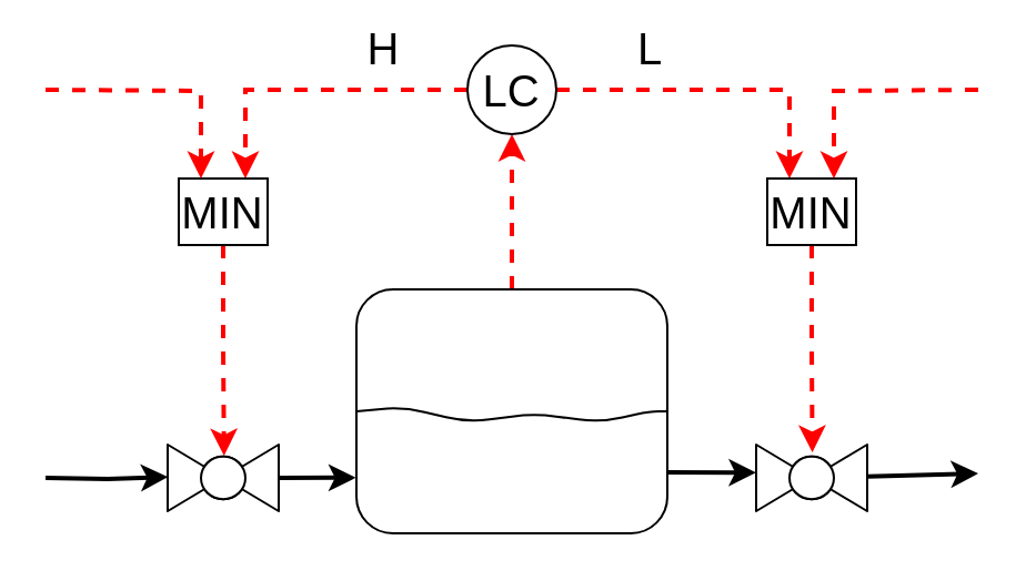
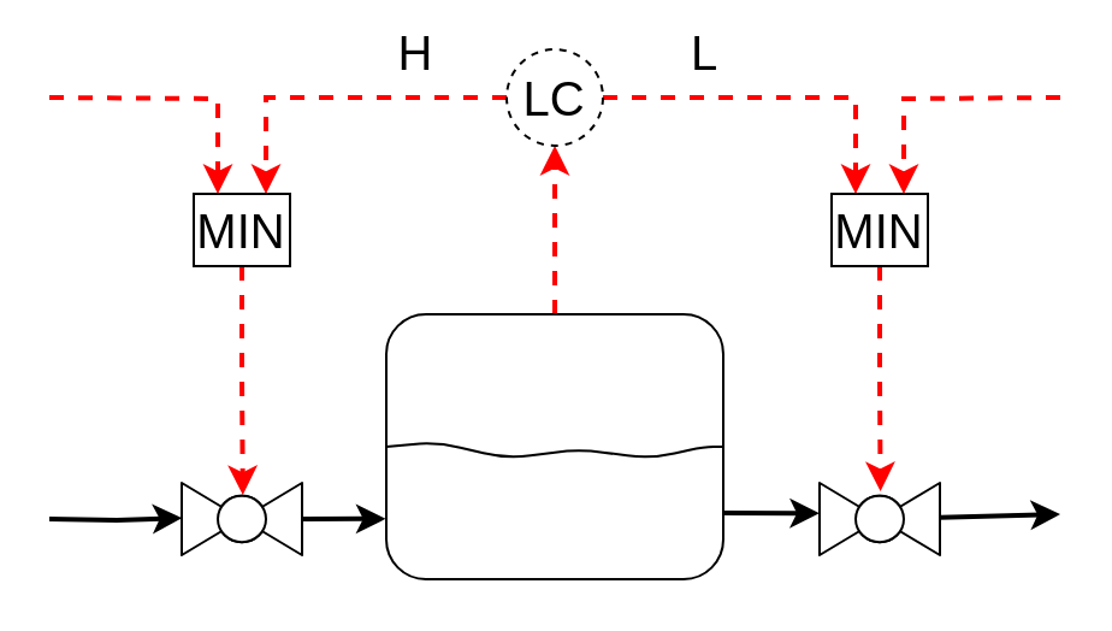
  <mxCell id="0" />
  <mxCell id="1" parent="0" />
  <mxCell id="2" style="edgeStyle=orthogonalEdgeStyle;rounded=0;html=1;entryX=0.5;entryY=1;entryDx=0;entryDy=0;dashed=1;strokeColor=#FF0000;fontSize=20;strokeWidth=2;" parent="1" source="4" target="10" edge="1"><mxGeometry relative="1" as="geometry" /></mxCell>
  <mxCell id="3" style="edgeStyle=none;html=1;entryX=-0.001;entryY=0.422;entryDx=0;entryDy=0;entryPerimeter=0;strokeWidth=2;exitX=1;exitY=0.75;exitDx=0;exitDy=0;fontSize=20;" parent="1" source="4" target="16" edge="1"><mxGeometry relative="1" as="geometry" /></mxCell>
  <mxCell id="4" value="" style="rounded=1;whiteSpace=wrap;html=1;fontSize=20;" parent="1" vertex="1"><mxGeometry x="160" y="130" width="140" height="110" as="geometry" /></mxCell>
  <mxCell id="5" value="" style="endArrow=none;html=1;exitX=0;exitY=0.5;exitDx=0;exitDy=0;entryX=1;entryY=0.5;entryDx=0;entryDy=0;strokeWidth=1;fontSize=20;" parent="1" source="4" target="4" edge="1"><mxGeometry width="50" height="50" relative="1" as="geometry"><mxPoint x="130" y="187" as="sourcePoint" /><mxPoint x="310" y="190" as="targetPoint" /><Array as="points"><mxPoint x="181" y="183" /><mxPoint x="210" y="190" /><mxPoint x="240" y="186" /><mxPoint x="270" y="190" /><mxPoint x="292" y="185" /></Array></mxGeometry></mxCell>
  <mxCell id="6" style="edgeStyle=orthogonalEdgeStyle;rounded=0;html=1;entryX=0.75;entryY=0;entryDx=0;entryDy=0;dashed=1;strokeColor=#FF0000;exitX=0;exitY=0.5;exitDx=0;exitDy=0;fontSize=20;strokeWidth=2;" parent="1" source="10" target="12" edge="1"><mxGeometry relative="1" as="geometry"><mxPoint x="150" y="40" as="sourcePoint" /></mxGeometry></mxCell>
  <mxCell id="7" value="H" style="edgeLabel;html=1;align=center;verticalAlign=middle;resizable=0;points=[];fontSize=20;" vertex="1" connectable="0" parent="6"><mxGeometry x="0.035" relative="1" as="geometry"><mxPoint x="33" y="-20" as="offset" /></mxGeometry></mxCell>
  <mxCell id="8" style="edgeStyle=orthogonalEdgeStyle;rounded=0;html=1;entryX=0.25;entryY=0;entryDx=0;entryDy=0;dashed=1;strokeColor=#FF0000;fontSize=20;strokeWidth=2;" parent="1" source="10" target="18" edge="1"><mxGeometry relative="1" as="geometry" /></mxCell>
  <mxCell id="9" value="L" style="edgeLabel;html=1;align=center;verticalAlign=middle;resizable=0;points=[];fontSize=20;" vertex="1" connectable="0" parent="8"><mxGeometry x="-0.013" y="1" relative="1" as="geometry"><mxPoint x="-31" y="-19" as="offset" /></mxGeometry></mxCell>
- <mxCell id="10" value="LC" style="ellipse;whiteSpace=wrap;html=1;fontSize=20;" parent="1" vertex="1"><mxGeometry x="210" y="20" width="40" height="40" as="geometry" /></mxCell>
+ <mxCell id="10" value="LC" style="ellipse;whiteSpace=wrap;html=1;fontSize=20;dashed=1;" parent="1" vertex="1"><mxGeometry x="210" y="20" width="40" height="40" as="geometry" /></mxCell>
  <mxCell id="11" style="edgeStyle=orthogonalEdgeStyle;rounded=0;html=1;entryX=0.508;entryY=0.167;entryDx=0;entryDy=0;entryPerimeter=0;dashed=1;strokeColor=#FF0000;fontSize=20;strokeWidth=2;" parent="1" source="12" target="14" edge="1"><mxGeometry relative="1" as="geometry"><mxPoint x="100" y="158.2" as="targetPoint" /></mxGeometry></mxCell>
  <mxCell id="12" value="MIN" style="rounded=0;whiteSpace=wrap;html=1;fontSize=20;" parent="1" vertex="1"><mxGeometry x="80" y="80" width="40" height="30" as="geometry" /></mxCell>
  <mxCell id="13" style="edgeStyle=none;html=1;entryX=-0.002;entryY=0.772;entryDx=0;entryDy=0;strokeWidth=2;entryPerimeter=0;fontSize=20;" parent="1" source="14" target="4" edge="1"><mxGeometry relative="1" as="geometry" /></mxCell>
  <mxCell id="14" value="" style="verticalLabelPosition=bottom;align=center;html=1;verticalAlign=top;pointerEvents=1;dashed=0;shape=mxgraph.pid2valves.valve;valveType=ball;fontSize=20;" parent="1" vertex="1"><mxGeometry x="75" y="200" width="50" height="30" as="geometry" /></mxCell>
  <mxCell id="15" style="edgeStyle=none;html=1;strokeWidth=2;fontSize=20;" parent="1" source="16" edge="1"><mxGeometry relative="1" as="geometry"><mxPoint x="440" y="213" as="targetPoint" /></mxGeometry></mxCell>
  <mxCell id="16" value="" style="verticalLabelPosition=bottom;align=center;html=1;verticalAlign=top;pointerEvents=1;dashed=0;shape=mxgraph.pid2valves.valve;valveType=ball;fontSize=20;" parent="1" vertex="1"><mxGeometry x="340" y="200" width="50" height="30" as="geometry" /></mxCell>
  <mxCell id="17" style="edgeStyle=orthogonalEdgeStyle;rounded=0;html=1;entryX=0.506;entryY=0.117;entryDx=0;entryDy=0;entryPerimeter=0;dashed=1;strokeColor=#FF0000;fontSize=20;strokeWidth=2;" parent="1" source="18" target="16" edge="1"><mxGeometry relative="1" as="geometry" /></mxCell>
  <mxCell id="18" value="MIN" style="rounded=0;whiteSpace=wrap;html=1;fontSize=20;" parent="1" vertex="1"><mxGeometry x="345" y="80" width="40" height="30" as="geometry" /></mxCell>
  <mxCell id="19" style="edgeStyle=orthogonalEdgeStyle;rounded=0;html=1;entryX=0.004;entryY=0.487;entryDx=0;entryDy=0;entryPerimeter=0;strokeWidth=2;fontSize=20;" parent="1" target="14" edge="1"><mxGeometry relative="1" as="geometry"><mxPoint x="20" y="215" as="sourcePoint" /><mxPoint x="60" y="184.8" as="targetPoint" /></mxGeometry></mxCell>
  <mxCell id="20" style="edgeStyle=orthogonalEdgeStyle;rounded=0;html=1;entryX=0.25;entryY=0;entryDx=0;entryDy=0;dashed=1;strokeColor=#FF0000;fontSize=20;strokeWidth=2;" parent="1" target="12" edge="1"><mxGeometry relative="1" as="geometry"><mxPoint x="20" y="40" as="sourcePoint" /><mxPoint x="90" y="70" as="targetPoint" /></mxGeometry></mxCell>
  <mxCell id="21" style="edgeStyle=orthogonalEdgeStyle;rounded=0;html=1;entryX=0.75;entryY=0;entryDx=0;entryDy=0;dashed=1;strokeColor=#FF0000;fontSize=20;strokeWidth=2;" parent="1" target="18" edge="1"><mxGeometry relative="1" as="geometry"><mxPoint x="440" y="40" as="sourcePoint" /><mxPoint x="485" y="10" as="targetPoint" /></mxGeometry></mxCell>
